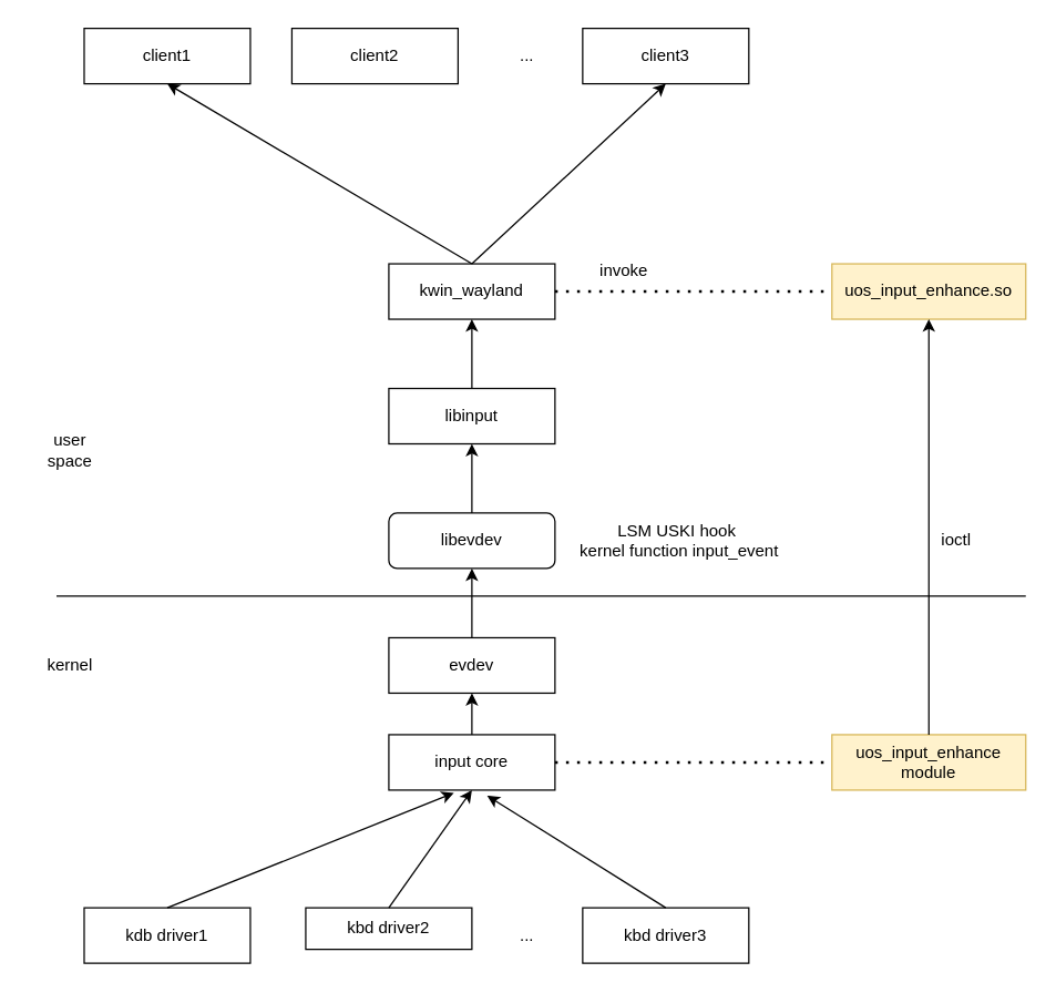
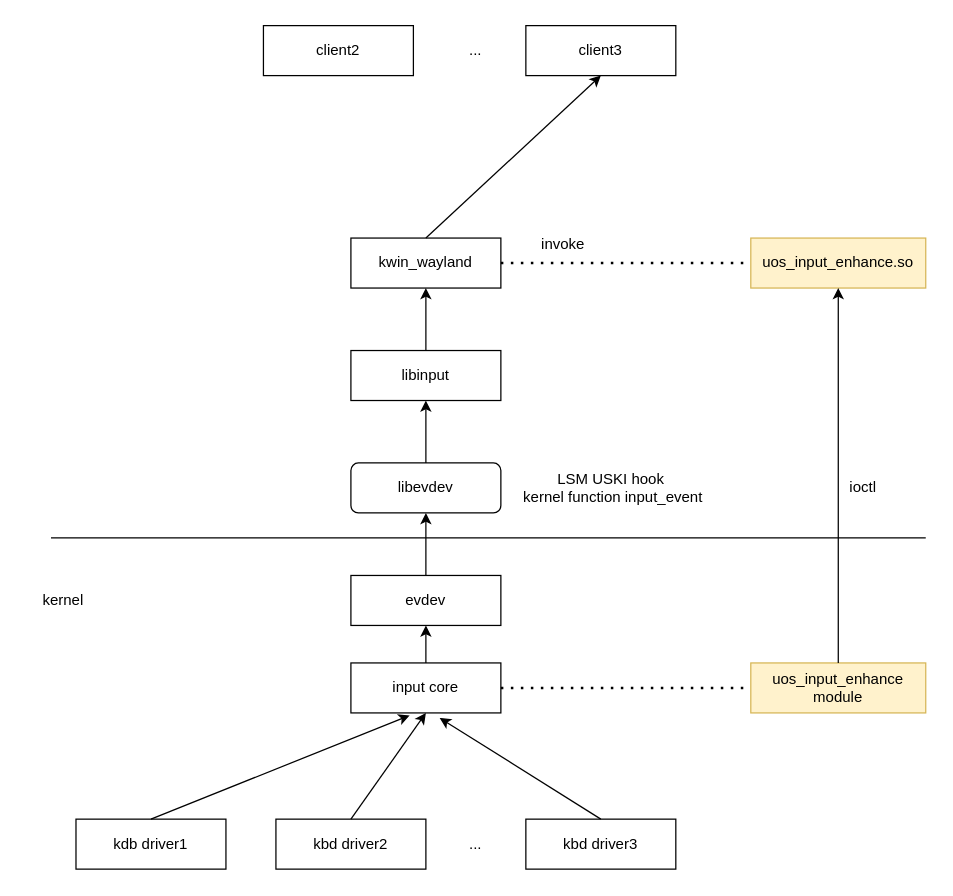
  <mxCell id="0" />
  <mxCell id="1" parent="0" />
  <mxCell id="2" value="" style="endArrow=none;html=1;rounded=0;" parent="1" edge="1"><mxGeometry width="50" height="50" relative="1" as="geometry"><mxPoint x="40" y="430" as="sourcePoint" /><mxPoint x="740" y="430" as="targetPoint" /></mxGeometry></mxCell>
- <mxCell id="3" value="user space" style="text;html=1;strokeColor=none;fillColor=none;align=center;verticalAlign=middle;whiteSpace=wrap;rounded=0;" parent="1" vertex="1"><mxGeometry x="20" y="310" width="60" height="30" as="geometry" /></mxCell>
  <mxCell id="4" value="kernel" style="text;html=1;strokeColor=none;fillColor=none;align=center;verticalAlign=middle;whiteSpace=wrap;rounded=0;" parent="1" vertex="1"><mxGeometry x="20" y="465" width="60" height="30" as="geometry" /></mxCell>
  <mxCell id="5" value="evdev" style="rounded=0;whiteSpace=wrap;html=1;" parent="1" vertex="1"><mxGeometry x="280" y="460" width="120" height="40" as="geometry" /></mxCell>
  <mxCell id="6" value="libevdev" style="whiteSpace=wrap;html=1;rounded=1;" parent="1" vertex="1"><mxGeometry x="280" y="370" width="120" height="40" as="geometry" /></mxCell>
  <mxCell id="7" value="libinput" style="rounded=0;whiteSpace=wrap;html=1;" parent="1" vertex="1"><mxGeometry x="280" y="280" width="120" height="40" as="geometry" /></mxCell>
  <mxCell id="8" value="kwin_wayland" style="rounded=0;whiteSpace=wrap;html=1;" parent="1" vertex="1"><mxGeometry x="280" y="190" width="120" height="40" as="geometry" /></mxCell>
  <mxCell id="9" value="" style="endArrow=classic;html=1;rounded=0;entryX=0.5;entryY=1;entryDx=0;entryDy=0;" parent="1" source="5" target="6" edge="1"><mxGeometry width="50" height="50" relative="1" as="geometry"><mxPoint x="420" y="440" as="sourcePoint" /><mxPoint x="470" y="390" as="targetPoint" /></mxGeometry></mxCell>
  <mxCell id="10" value="" style="endArrow=classic;html=1;rounded=0;entryX=0.5;entryY=1;entryDx=0;entryDy=0;" parent="1" source="6" target="7" edge="1"><mxGeometry width="50" height="50" relative="1" as="geometry"><mxPoint x="310" y="380" as="sourcePoint" /><mxPoint x="360" y="330" as="targetPoint" /></mxGeometry></mxCell>
  <mxCell id="11" value="" style="endArrow=classic;html=1;rounded=0;exitX=0.5;exitY=0;exitDx=0;exitDy=0;entryX=0.5;entryY=1;entryDx=0;entryDy=0;" parent="1" source="7" target="8" edge="1"><mxGeometry width="50" height="50" relative="1" as="geometry"><mxPoint x="240" y="290" as="sourcePoint" /><mxPoint x="290" y="240" as="targetPoint" /></mxGeometry></mxCell>
  <mxCell id="12" value="client2" style="rounded=0;whiteSpace=wrap;html=1;" parent="1" vertex="1"><mxGeometry x="210" y="20" width="120" height="40" as="geometry" /></mxCell>
- <mxCell id="13" value="client1" style="rounded=0;whiteSpace=wrap;html=1;" parent="1" vertex="1"><mxGeometry x="60" y="20" width="120" height="40" as="geometry" /></mxCell>
  <mxCell id="14" value="client3" style="rounded=0;whiteSpace=wrap;html=1;" parent="1" vertex="1"><mxGeometry x="420" y="20" width="120" height="40" as="geometry" /></mxCell>
  <mxCell id="15" value="..." style="text;html=1;strokeColor=none;fillColor=none;align=center;verticalAlign=middle;whiteSpace=wrap;rounded=0;" parent="1" vertex="1"><mxGeometry x="350" y="25" width="60" height="30" as="geometry" /></mxCell>
  <mxCell id="16" value="uos_input_enhance.so" style="rounded=0;whiteSpace=wrap;html=1;fillColor=#fff2cc;strokeColor=#d6b656;" parent="1" vertex="1"><mxGeometry x="600" y="190" width="140" height="40" as="geometry" /></mxCell>
- <mxCell id="17" value="" style="endArrow=classic;html=1;rounded=0;entryX=0.5;entryY=1;entryDx=0;entryDy=0;exitX=0.5;exitY=0;exitDx=0;exitDy=0;" parent="1" source="8" target="13" edge="1"><mxGeometry width="50" height="50" relative="1" as="geometry"><mxPoint x="110" as="sourcePoint" y="110" /><mxPoint x="160" y="60" as="targetPoint" /></mxGeometry></mxCell>
  <mxCell id="18" value="" style="endArrow=classic;html=1;rounded=0;exitX=0.5;exitY=0;exitDx=0;exitDy=0;entryX=0.5;entryY=1;entryDx=0;entryDy=0;" parent="1" source="8" target="14" edge="1"><mxGeometry width="50" height="50" relative="1" as="geometry"><mxPoint x="440" as="sourcePoint" y="110" /><mxPoint x="490" y="60" as="targetPoint" /></mxGeometry></mxCell>
  <mxCell id="19" value="" style="endArrow=none;dashed=1;html=1;dashPattern=1 3;strokeWidth=2;rounded=0;entryX=0;entryY=0.5;entryDx=0;entryDy=0;exitX=1;exitY=0.5;exitDx=0;exitDy=0;" parent="1" source="8" target="16" edge="1"><mxGeometry width="50" height="50" relative="1" as="geometry"><mxPoint x="420" y="280" as="sourcePoint" /><mxPoint x="470" y="230" as="targetPoint" /></mxGeometry></mxCell>
  <mxCell id="20" value="invoke" style="text;html=1;strokeColor=none;fillColor=none;align=center;verticalAlign=middle;whiteSpace=wrap;rounded=0;" parent="1" vertex="1"><mxGeometry x="420" y="180" width="60" height="30" as="geometry" /></mxCell>
  <mxCell id="21" value="input core" style="rounded=0;whiteSpace=wrap;html=1;" parent="1" vertex="1"><mxGeometry x="280" y="530" width="120" height="40" as="geometry" /></mxCell>
  <mxCell id="22" value="" style="endArrow=classic;html=1;rounded=0;" parent="1" source="21" edge="1"><mxGeometry width="50" height="50" relative="1" as="geometry"><mxPoint x="300" y="550" as="sourcePoint" /><mxPoint x="340" y="500" as="targetPoint" /></mxGeometry></mxCell>
  <mxCell id="23" value="kdb driver1" style="rounded=0;whiteSpace=wrap;html=1;" parent="1" vertex="1"><mxGeometry x="60" y="655" width="120" height="40" as="geometry" /></mxCell>
- <mxCell id="24" value="kbd driver2" style="rounded=0;whiteSpace=wrap;html=1;" parent="1" vertex="1"><mxGeometry x="220" y="655" width="120" height="30" as="geometry" /></mxCell>
+ <mxCell id="24" value="kbd driver2" style="rounded=0;whiteSpace=wrap;html=1;" parent="1" vertex="1"><mxGeometry x="220" y="655" width="120" height="40" as="geometry" /></mxCell>
  <mxCell id="25" value="..." style="text;html=1;strokeColor=none;fillColor=none;align=center;verticalAlign=middle;whiteSpace=wrap;rounded=0;" parent="1" vertex="1"><mxGeometry x="350" y="660" width="60" height="30" as="geometry" /></mxCell>
  <mxCell id="26" value="kbd driver3" style="rounded=0;whiteSpace=wrap;html=1;" parent="1" vertex="1"><mxGeometry x="420" y="655" width="120" height="40" as="geometry" /></mxCell>
  <mxCell id="27" value="uos_input_enhance module" style="rounded=0;whiteSpace=wrap;html=1;fillColor=#fff2cc;strokeColor=#d6b656;" parent="1" vertex="1"><mxGeometry x="600" y="530" width="140" height="40" as="geometry" /></mxCell>
  <mxCell id="28" value="" style="endArrow=classic;html=1;rounded=0;entryX=0.392;entryY=1.05;entryDx=0;entryDy=0;entryPerimeter=0;exitX=0.5;exitY=0;exitDx=0;exitDy=0;" parent="1" source="23" target="21" edge="1"><mxGeometry width="50" height="50" relative="1" as="geometry"><mxPoint x="190" y="650" as="sourcePoint" /><mxPoint x="240" y="560" as="targetPoint" /></mxGeometry></mxCell>
  <mxCell id="29" value="" style="endArrow=classic;html=1;rounded=0;entryX=0.5;entryY=1;entryDx=0;entryDy=0;exitX=0.5;exitY=0;exitDx=0;exitDy=0;" parent="1" source="24" target="21" edge="1"><mxGeometry width="50" height="50" relative="1" as="geometry"><mxPoint x="360" y="650" as="sourcePoint" /><mxPoint x="380" y="610" as="targetPoint" /></mxGeometry></mxCell>
  <mxCell id="30" value="" style="endArrow=classic;html=1;rounded=0;entryX=0.592;entryY=1.1;entryDx=0;entryDy=0;entryPerimeter=0;exitX=0.5;exitY=0;exitDx=0;exitDy=0;" parent="1" source="26" target="21" edge="1"><mxGeometry width="50" height="50" relative="1" as="geometry"><mxPoint x="380" y="640" as="sourcePoint" /><mxPoint x="-20" y="500" as="targetPoint" /></mxGeometry></mxCell>
  <mxCell id="31" value="" style="endArrow=none;dashed=1;html=1;dashPattern=1 3;strokeWidth=2;rounded=0;entryX=0;entryY=0.5;entryDx=0;entryDy=0;exitX=1;exitY=0.5;exitDx=0;exitDy=0;" parent="1" source="21" target="27" edge="1"><mxGeometry width="50" height="50" relative="1" as="geometry"><mxPoint x="530" y="610" as="sourcePoint" /><mxPoint x="580" y="560" as="targetPoint" /></mxGeometry></mxCell>
  <mxCell id="32" value="LSM USKI hook&amp;nbsp;&lt;br&gt;kernel function input_event" style="text;html=1;strokeColor=none;fillColor=none;align=center;verticalAlign=middle;whiteSpace=wrap;rounded=0;" parent="1" vertex="1"><mxGeometry x="410" y="350" width="160" height="80" as="geometry" /></mxCell>
  <mxCell id="33" value="" style="endArrow=classic;html=1;rounded=0;exitX=0.5;exitY=0;exitDx=0;exitDy=0;entryX=0.5;entryY=1;entryDx=0;entryDy=0;" parent="1" source="27" target="16" edge="1"><mxGeometry width="50" height="50" relative="1" as="geometry"><mxPoint x="650" y="530" as="sourcePoint" /><mxPoint x="700" y="480" as="targetPoint" /></mxGeometry></mxCell>
  <mxCell id="34" value="ioctl" style="text;html=1;strokeColor=none;fillColor=none;align=center;verticalAlign=middle;whiteSpace=wrap;rounded=0;" parent="1" vertex="1"><mxGeometry x="660" y="375" width="60" height="30" as="geometry" /></mxCell>
